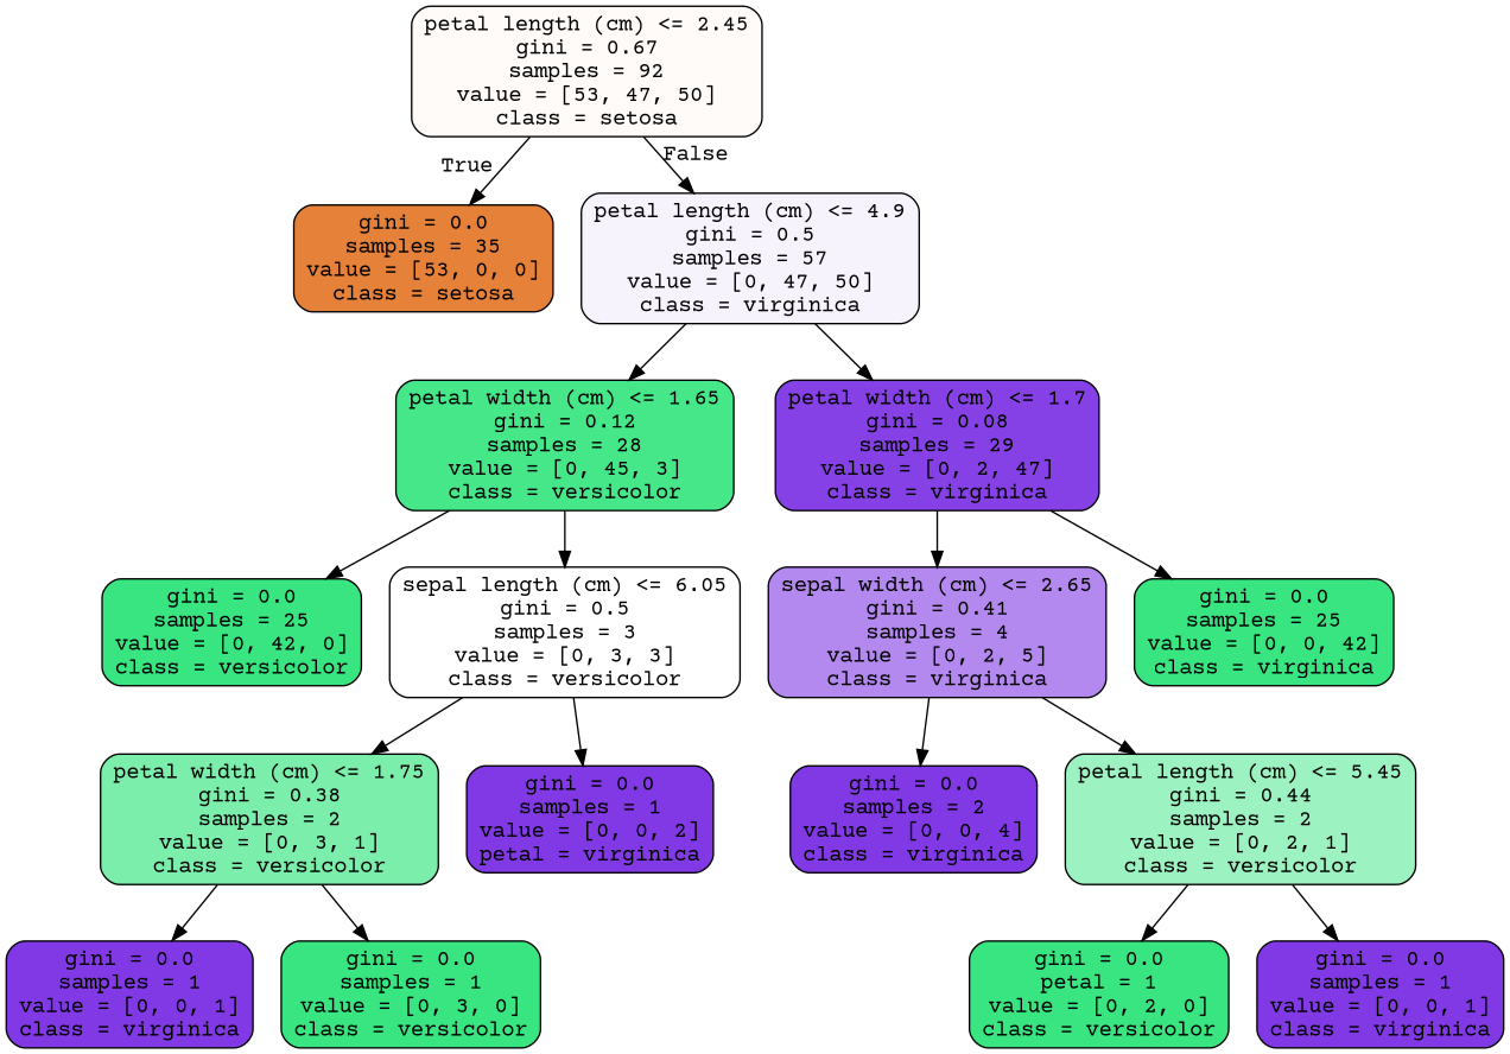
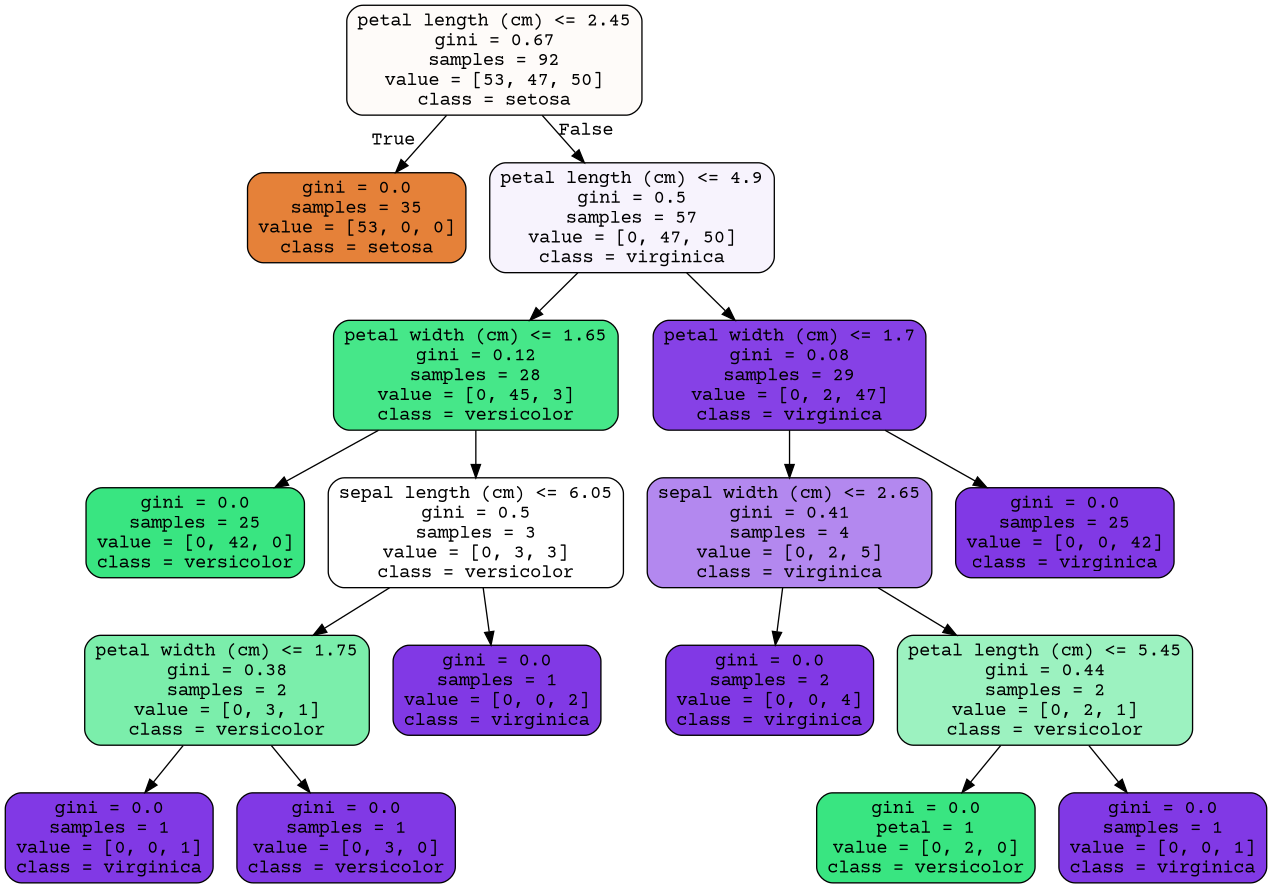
  digraph {
    fontname="Courier Prime"
    node [color=black fillcolor="#8139e5" fontname="Courier Prime" shape=box style="filled, rounded"]
    edge [fontname="Courier Prime"]
    n1 [fillcolor="#fefbf9" label="petal length (cm) <= 2.45\ngini = 0.67\nsamples = 92\nvalue = [53, 47, 50]\nclass = setosa"]
    n2 [fillcolor="#e58139" label="gini = 0.0\nsamples = 35\nvalue = [53, 0, 0]\nclass = setosa"]
    n3 [fillcolor="#f7f3fd" label="petal length (cm) <= 4.9\ngini = 0.5\nsamples = 57\nvalue = [0, 47, 50]\nclass = virginica"]
    n4 [fillcolor="#46e789" label="petal width (cm) <= 1.65\ngini = 0.12\nsamples = 28\nvalue = [0, 45, 3]\nclass = versicolor"]
    n5 [fillcolor="#8641e6" label="petal width (cm) <= 1.7\ngini = 0.08\nsamples = 29\nvalue = [0, 2, 47]\nclass = virginica"]
    n6 [fillcolor="#39e581" label="gini = 0.0\nsamples = 25\nvalue = [0, 42, 0]\nclass = versicolor"]
    n7 [fillcolor="#ffffff" label="sepal length (cm) <= 6.05\ngini = 0.5\nsamples = 3\nvalue = [0, 3, 3]\nclass = versicolor"]
    n8 [fillcolor="#b388ef" label="sepal width (cm) <= 2.65\ngini = 0.41\nsamples = 4\nvalue = [0, 2, 5]\nclass = virginica"]
-   n9 [fillcolor="#39e581" label="gini = 0.0\nsamples = 25\nvalue = [0, 0, 42]\nclass = virginica"]
+   n9 [label="gini = 0.0\nsamples = 25\nvalue = [0, 0, 42]\nclass = virginica"]
    n10 [fillcolor="#7beeab" label="petal width (cm) <= 1.75\ngini = 0.38\nsamples = 2\nvalue = [0, 3, 1]\nclass = versicolor"]
-   n11 [label="gini = 0.0\nsamples = 1\nvalue = [0, 0, 2]\npetal = virginica"]
+   n11 [label="gini = 0.0\nsamples = 1\nvalue = [0, 0, 2]\nclass = virginica"]
    n12 [label="gini = 0.0\nsamples = 1\nvalue = [0, 0, 1]\nclass = virginica"]
-   n13 [fillcolor="#39e581" label="gini = 0.0\nsamples = 1\nvalue = [0, 3, 0]\nclass = versicolor"]
+   n13 [label="gini = 0.0\nsamples = 1\nvalue = [0, 3, 0]\nclass = versicolor"]
    n14 [label="gini = 0.0\nsamples = 2\nvalue = [0, 0, 4]\nclass = virginica"]
    n15 [fillcolor="#9cf2c0" label="petal length (cm) <= 5.45\ngini = 0.44\nsamples = 2\nvalue = [0, 2, 1]\nclass = versicolor"]
    n16 [fillcolor="#39e581" label="gini = 0.0\npetal = 1\nvalue = [0, 2, 0]\nclass = versicolor"]
    n17 [label="gini = 0.0\nsamples = 1\nvalue = [0, 0, 1]\nclass = virginica"]
    n1 -> n2 [headlabel=True labelangle=45 labeldistance=2.5]
    n1 -> n3 [headlabel=False labelangle=-45 labeldistance=2.5]
    n3 -> n4
    n3 -> n5
    n4 -> n6
    n4 -> n7
    n5 -> n8
    n5 -> n9
    n7 -> n10
    n7 -> n11
    n8 -> n14
    n8 -> n15
    n10 -> n12
    n10 -> n13
    n15 -> n16
    n15 -> n17
  }
